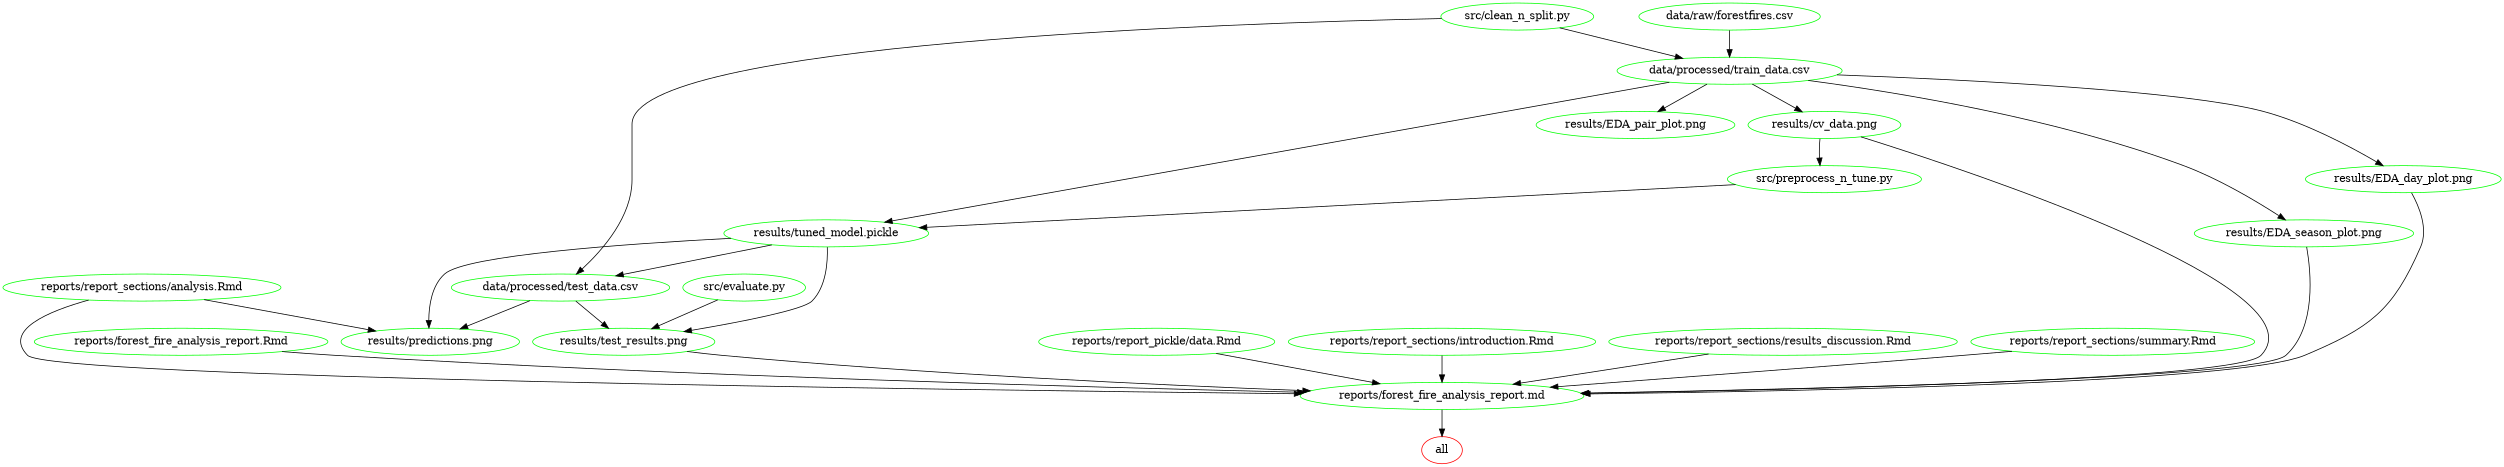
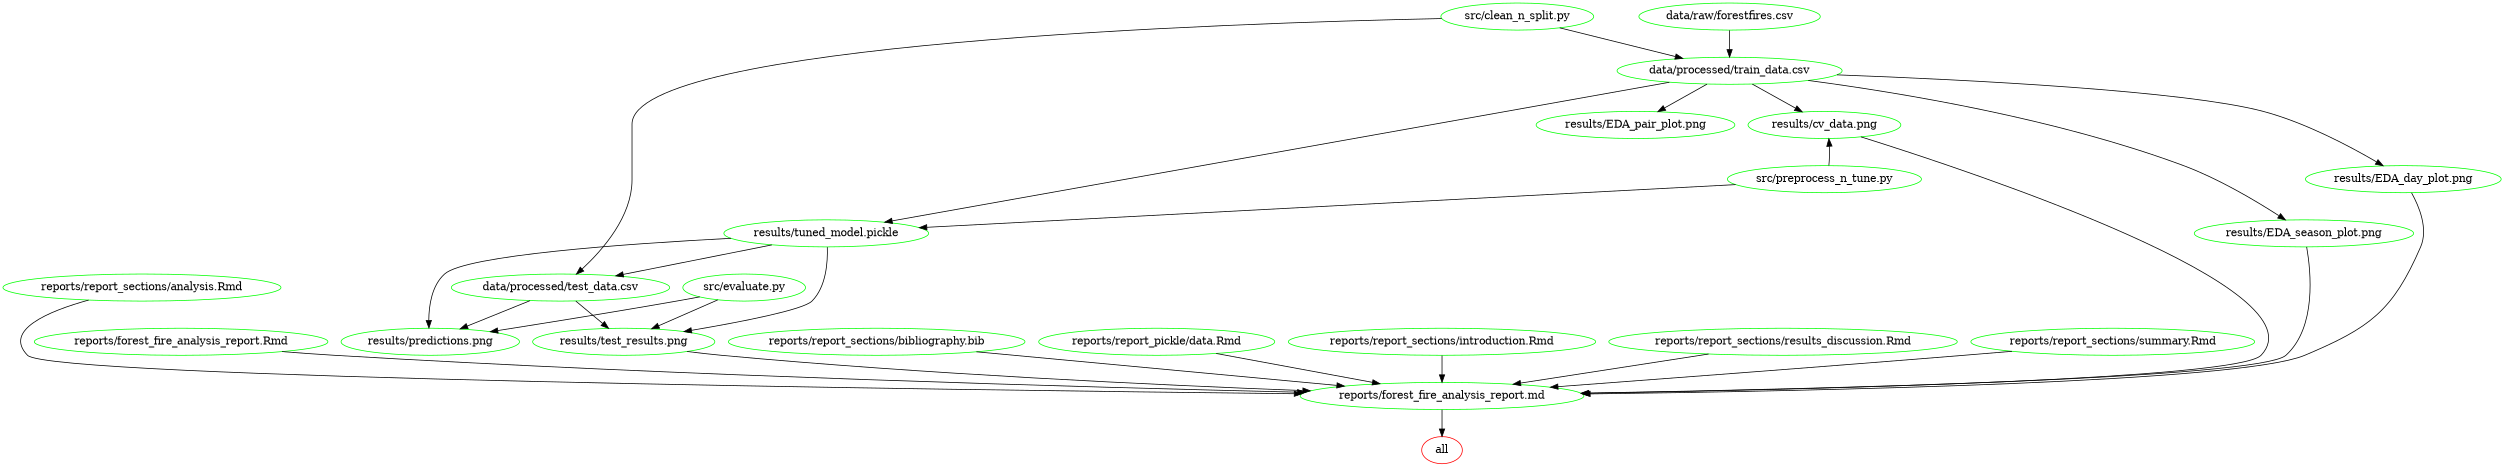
  digraph {
    node [color=green]
    n1 [color=red label=all]
    n2 [label="data/processed/test_data.csv"]
    n3 [label="results/predictions.png"]
    n4 [label="results/test_results.png"]
    n5 [label="reports/forest_fire_analysis_report.md"]
    n6 [label="data/processed/train_data.csv"]
    n7 [label="results/EDA_day_plot.png"]
    n8 [label="results/EDA_pair_plot.png"]
    n9 [label="results/EDA_season_plot.png"]
    n10 [label="results/cv_data.png"]
    n11 [label="results/tuned_model.pickle"]
    n12 [label="data/raw/forestfires.csv"]
    n13 [label="reports/forest_fire_analysis_report.Rmd"]
    n14 [label="reports/report_sections/analysis.Rmd"]
+   n15 [label="reports/report_sections/bibliography.bib"]
    n16 [label="reports/report_pickle/data.Rmd"]
    n17 [label="reports/report_sections/introduction.Rmd"]
    n18 [label="reports/report_sections/results_discussion.Rmd"]
    n19 [label="reports/report_sections/summary.Rmd"]
    n20 [label="src/clean_n_split.py"]
    n21 [label="src/evaluate.py"]
    n22 [label="src/preprocess_n_tune.py"]
    n2 -> n3
    n2 -> n4
    n4 -> n5
    n5 -> n1
    n6 -> n7
    n6 -> n8
    n6 -> n9
    n6 -> n10
    n6 -> n11
    n7 -> n5
    n9 -> n5
    n10 -> n5
    n11 -> n2
    n11 -> n3
    n11 -> n4
    n12 -> n6
    n13 -> n5
    n14 -> n5
+   n15 -> n5
    n16 -> n5
    n17 -> n5
    n18 -> n5
    n19 -> n5
    n20 -> n2
    n20 -> n6
-   n14 -> n3
+   n21 -> n3
    n21 -> n4
-   n10 -> n22
+   n22 -> n10
    n22 -> n11
  }
